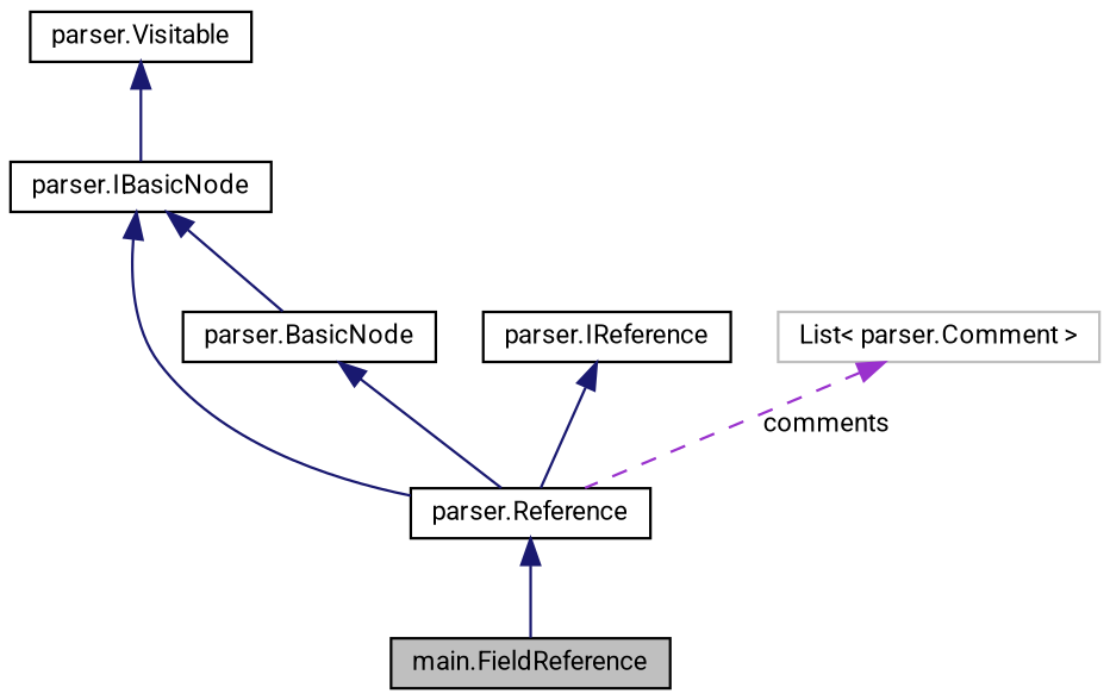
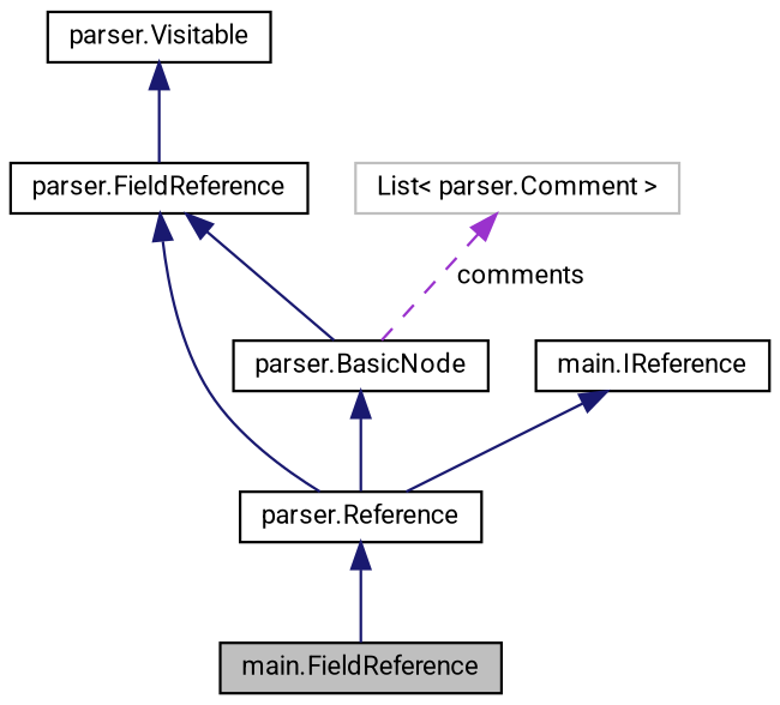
  digraph {
    fontname=Roboto
    node [color=black fillcolor=white fontname=Roboto fontsize=10 shape=record style=filled]
    edge [color=midnightblue dir=back fontname=Roboto fontsize=10 labelfontname=Helvetica labelfontsize=10 style=solid]
    n1 [fillcolor=grey75 fontcolor=black height=0.2 label="main.FieldReference" width=0.4]
    n2 [height=0.2 label="parser.Reference" width=0.4]
    n3 [height=0.2 label="parser.BasicNode" width=0.4]
-   n4 [height=0.2 label="parser.IBasicNode" width=0.4]
-   n5 [height=0.2 label="parser.IReference" width=0.4]
+   n4 [height=0.2 label="parser.FieldReference" width=0.4]
+   n5 [height=0.2 label="main.IReference" width=0.4]
    n6 [height=0.2 label="parser.Visitable" width=0.4]
    n7 [color=grey75 height=0.2 label="List\< parser.Comment \>" width=0.4]
    n2 -> n1
    n3 -> n2
    n4 -> n2
    n4 -> n3
    n5 -> n2
    n6 -> n4
-   n7 -> n2 [color=darkorchid3 label=" comments" style=dashed]
+   n7 -> n3 [color=darkorchid3 label=" comments" style=dashed]
  }
